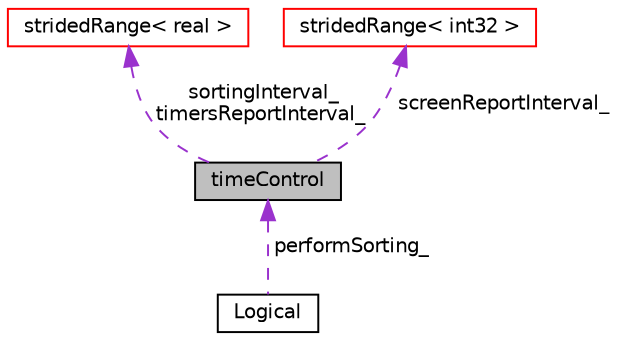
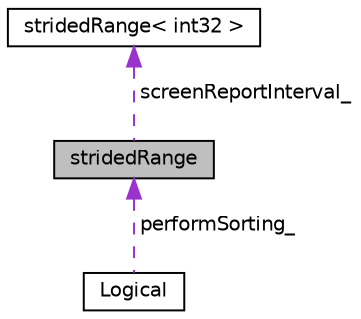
  digraph {
    node [color=black fillcolor=white fontname=Helvetica fontsize=10 shape=record style=filled]
    edge [color=darkorchid3 dir=back fontname=Helvetica fontsize=10 labelfontname=Helvetica labelfontsize=10 style=dashed]
-   n1 [fillcolor=grey75 fontcolor=black height=0.2 label=timeControl width=0.4]
+   n1 [fillcolor=grey75 fontcolor=black height=0.2 label=stridedRange width=0.4]
    n2 [height=0.2 label=Logical width=0.4]
-   n3 [color=red height=0.2 label="stridedRange\< real \>" width=0.4]
-   n4 [color=red height=0.2 label="stridedRange\< int32 \>" width=0.4]
+   n4 [height=0.2 label="stridedRange\< int32 \>" width=0.4]
    n1 -> n2 [label=" performSorting_"]
-   n3 -> n1 [label=" sortingInterval_\ntimersReportInterval_"]
    n4 -> n1 [label=" screenReportInterval_"]
  }
